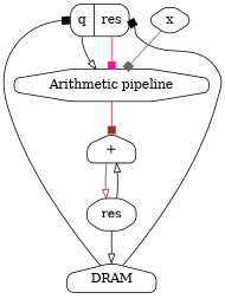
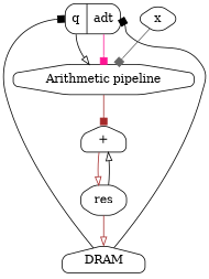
  digraph {
    node [shape=house style=rounded]
    edge [arrowhead=box color=black]
-   n1 [label="<f0> q | <f1> res" shape=record]
+   n1 [label="<f0> q | <f1> adt" shape=record]
    DRAM
    x [shape=diamond]
    n4 [label="Arithmetic pipeline" shape=octagon]
    n5 [label="+"]
    res [shape=octagon]
    n1 -> n4 [arrowhead=onormal tailport=f0]
    n1 -> n4 [color=deeppink tailport=f1]
    DRAM -> n1 [headport=f0]
    DRAM -> n1 [headport=f1]
    x -> n4 [color=gray40]
    n4 -> n5 [color=brown]
    n5 -> res [arrowhead=onormal color=brown]
-   res -> DRAM [arrowhead=onormal]
+   res -> DRAM [arrowhead=onormal color=brown]
    res -> n5 [arrowhead=onormal]
  }
